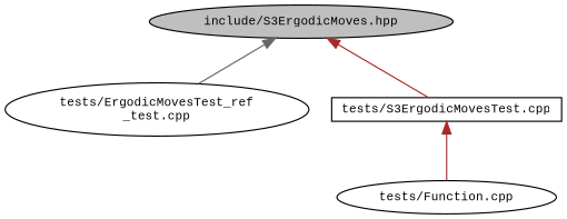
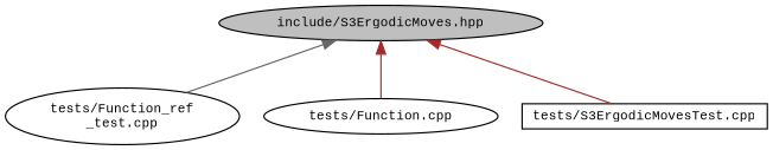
  digraph {
    fontname="Liberation Mono"
    node [color=black fillcolor=white fontname="Liberation Mono" fontsize=10 shape=ellipse style=filled]
    edge [color=brown dir=back fontname="Liberation Mono" fontsize=10 labelfontname=Helvetica labelfontsize=10 style=solid]
    n1 [fillcolor=grey75 fontcolor=black height=0.2 label="include/S3ErgodicMoves.hpp" width=0.4]
-   n2 [height=0.2 label="tests/ErgodicMovesTest_ref\l_test.cpp" width=0.4]
+   n2 [height=0.2 label="tests/Function_ref\l_test.cpp" width=0.4]
    n3 [height=0.2 label="tests/Function.cpp" width=0.4]
    n4 [height=0.2 label="tests/S3ErgodicMovesTest.cpp" shape=box width=0.4]
    n1 -> n2 [color=gray40]
-   n4 -> n3
+   n1 -> n3
    n1 -> n4
  }
